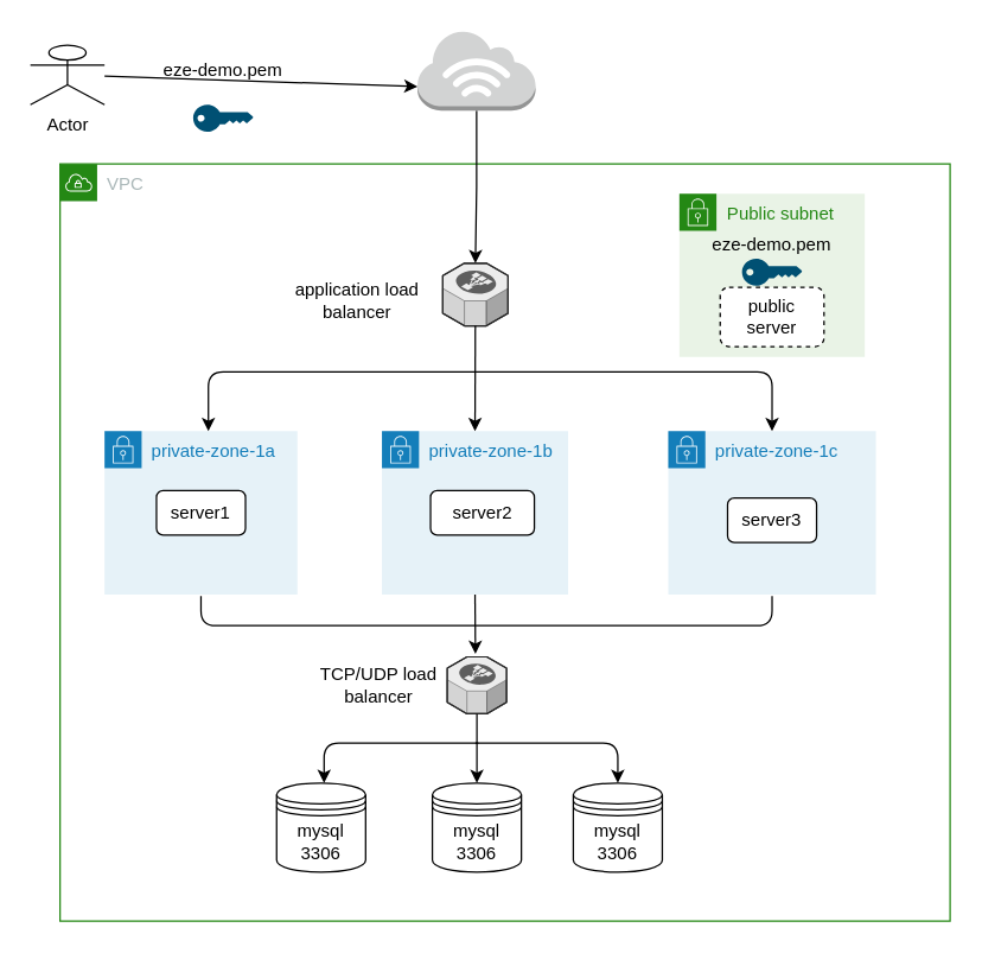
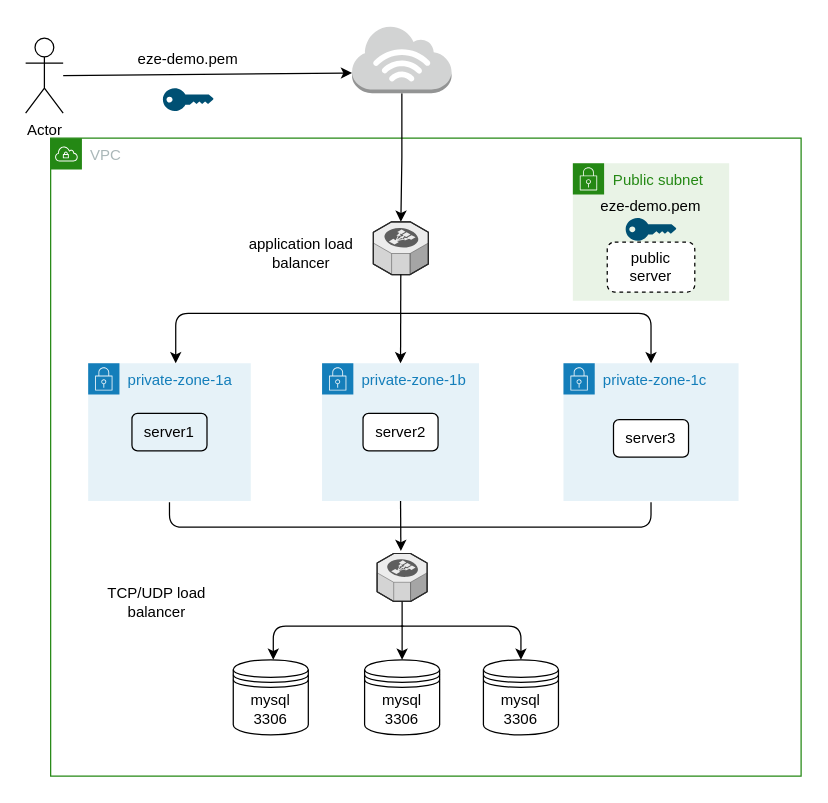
  <mxCell id="0" />
  <mxCell id="1" parent="0" />
  <mxCell id="2" value="VPC" style="points=[[0,0],[0.25,0],[0.5,0],[0.75,0],[1,0],[1,0.25],[1,0.5],[1,0.75],[1,1],[0.75,1],[0.5,1],[0.25,1],[0,1],[0,0.75],[0,0.5],[0,0.25]];outlineConnect=0;gradientColor=none;html=1;whiteSpace=wrap;fontSize=12;fontStyle=0;shape=mxgraph.aws4.group;grIcon=mxgraph.aws4.group_vpc;strokeColor=#248814;fillColor=none;verticalAlign=top;align=left;spacingLeft=30;fontColor=#AAB7B8;dashed=0;" vertex="1" parent="1"><mxGeometry x="40" y="110" width="600" height="510" as="geometry" /></mxCell>
  <mxCell id="3" style="edgeStyle=orthogonalEdgeStyle;rounded=0;orthogonalLoop=1;jettySize=auto;html=1;" edge="1" parent="1" source="4" target="17"><mxGeometry relative="1" as="geometry" /></mxCell>
  <mxCell id="4" value="" style="outlineConnect=0;dashed=0;verticalLabelPosition=bottom;verticalAlign=top;align=center;html=1;shape=mxgraph.aws3.internet_3;fillColor=#D2D3D3;gradientColor=none;" vertex="1" parent="1"><mxGeometry x="281" y="20" width="79.5" height="54" as="geometry" /></mxCell>
- <mxCell id="5" value="Actor" style="shape=umlActor;verticalLabelPosition=bottom;verticalAlign=top;html=1;outlineConnect=0;" vertex="1" parent="1"><mxGeometry x="20" y="30" width="50" height="40" as="geometry" /></mxCell>
+ <mxCell id="5" value="Actor" style="shape=umlActor;verticalLabelPosition=bottom;verticalAlign=top;html=1;outlineConnect=0;" vertex="1" parent="1"><mxGeometry x="20" y="30" width="30" height="60" as="geometry" /></mxCell>
  <mxCell id="6" value="" style="points=[[0,0.5,0],[0.24,0,0],[0.5,0.28,0],[0.995,0.475,0],[0.5,0.72,0],[0.24,1,0]];verticalLabelPosition=bottom;html=1;verticalAlign=top;aspect=fixed;align=center;pointerEvents=1;shape=mxgraph.cisco19.key;fillColor=#005073;strokeColor=none;" vertex="1" parent="1"><mxGeometry x="129.72" y="70" width="40.56" height="18.25" as="geometry" /></mxCell>
  <mxCell id="7" value="eze-demo.pem" style="text;html=1;strokeColor=none;fillColor=none;align=center;verticalAlign=middle;whiteSpace=wrap;rounded=0;" vertex="1" parent="1"><mxGeometry x="100" y="37" width="100" height="20" as="geometry" /></mxCell>
  <mxCell id="8" value="" style="endArrow=classic;html=1;entryX=0;entryY=0.7;entryDx=0;entryDy=0;entryPerimeter=0;" edge="1" parent="1" source="5" target="4"><mxGeometry width="50" height="50" relative="1" as="geometry"><mxPoint x="300" y="240" as="sourcePoint" /><mxPoint x="350" y="190" as="targetPoint" /></mxGeometry></mxCell>
  <mxCell id="9" value="private-zone-1a" style="points=[[0,0],[0.25,0],[0.5,0],[0.75,0],[1,0],[1,0.25],[1,0.5],[1,0.75],[1,1],[0.75,1],[0.5,1],[0.25,1],[0,1],[0,0.75],[0,0.5],[0,0.25]];outlineConnect=0;gradientColor=none;html=1;whiteSpace=wrap;fontSize=12;fontStyle=0;shape=mxgraph.aws4.group;grIcon=mxgraph.aws4.group_security_group;grStroke=0;strokeColor=#147EBA;fillColor=#E6F2F8;verticalAlign=top;align=left;spacingLeft=30;fontColor=#147EBA;dashed=0;" vertex="1" parent="1"><mxGeometry x="70" y="290" width="130" height="110" as="geometry" /></mxCell>
  <mxCell id="10" value="private-zone-1b" style="points=[[0,0],[0.25,0],[0.5,0],[0.75,0],[1,0],[1,0.25],[1,0.5],[1,0.75],[1,1],[0.75,1],[0.5,1],[0.25,1],[0,1],[0,0.75],[0,0.5],[0,0.25]];outlineConnect=0;gradientColor=none;html=1;whiteSpace=wrap;fontSize=12;fontStyle=0;shape=mxgraph.aws4.group;grIcon=mxgraph.aws4.group_security_group;grStroke=0;strokeColor=#147EBA;fillColor=#E6F2F8;verticalAlign=top;align=left;spacingLeft=30;fontColor=#147EBA;dashed=0;" vertex="1" parent="1"><mxGeometry x="257" y="290" width="125.5" height="110" as="geometry" /></mxCell>
  <mxCell id="11" value="private-zone-1c" style="points=[[0,0],[0.25,0],[0.5,0],[0.75,0],[1,0],[1,0.25],[1,0.5],[1,0.75],[1,1],[0.75,1],[0.5,1],[0.25,1],[0,1],[0,0.75],[0,0.5],[0,0.25]];outlineConnect=0;gradientColor=none;html=1;whiteSpace=wrap;fontSize=12;fontStyle=0;shape=mxgraph.aws4.group;grIcon=mxgraph.aws4.group_security_group;grStroke=0;strokeColor=#147EBA;fillColor=#E6F2F8;verticalAlign=top;align=left;spacingLeft=30;fontColor=#147EBA;dashed=0;" vertex="1" parent="1"><mxGeometry x="450" y="290" width="140" height="110" as="geometry" /></mxCell>
- <mxCell id="12" value="server1" style="rounded=1;whiteSpace=wrap;html=1;" vertex="1" parent="1"><mxGeometry x="105" y="330" width="60" height="30" as="geometry" /></mxCell>
+ <mxCell id="12" value="server1" style="rounded=1;whiteSpace=wrap;html=1;fillColor=#e6f2f8;" vertex="1" parent="1"><mxGeometry x="105" y="330" width="60" height="30" as="geometry" /></mxCell>
  <mxCell id="13" value="Public subnet" style="points=[[0,0],[0.25,0],[0.5,0],[0.75,0],[1,0],[1,0.25],[1,0.5],[1,0.75],[1,1],[0.75,1],[0.5,1],[0.25,1],[0,1],[0,0.75],[0,0.5],[0,0.25]];outlineConnect=0;gradientColor=none;html=1;whiteSpace=wrap;fontSize=12;fontStyle=0;shape=mxgraph.aws4.group;grIcon=mxgraph.aws4.group_security_group;grStroke=0;strokeColor=#248814;fillColor=#E9F3E6;verticalAlign=top;align=left;spacingLeft=30;fontColor=#248814;dashed=0;" vertex="1" parent="1"><mxGeometry x="457.5" y="130" width="125" height="110" as="geometry" /></mxCell>
  <mxCell id="14" value="public server" style="rounded=1;whiteSpace=wrap;html=1;dashed=1;" vertex="1" parent="1"><mxGeometry x="485" y="193" width="70" height="40" as="geometry" /></mxCell>
  <mxCell id="15" value="eze-demo.pem" style="text;html=1;strokeColor=none;fillColor=none;align=center;verticalAlign=middle;whiteSpace=wrap;rounded=0;" vertex="1" parent="1"><mxGeometry x="470" y="154.75" width="100" height="20" as="geometry" /></mxCell>
  <mxCell id="16" value="" style="points=[[0,0.5,0],[0.24,0,0],[0.5,0.28,0],[0.995,0.475,0],[0.5,0.72,0],[0.24,1,0]];verticalLabelPosition=bottom;html=1;verticalAlign=top;aspect=fixed;align=center;pointerEvents=1;shape=mxgraph.cisco19.key;fillColor=#005073;strokeColor=none;" vertex="1" parent="1"><mxGeometry x="499.72" y="173.75" width="40.56" height="18.25" as="geometry" /></mxCell>
  <mxCell id="17" value="" style="verticalLabelPosition=bottom;html=1;verticalAlign=top;strokeWidth=1;align=center;outlineConnect=0;dashed=0;outlineConnect=0;shape=mxgraph.aws3d.elasticLoadBalancing;fillColor=#ECECEC;strokeColor=#5E5E5E;aspect=fixed;" vertex="1" parent="1"><mxGeometry x="298" y="176.83" width="44" height="42.17" as="geometry" /></mxCell>
  <mxCell id="18" value="" style="endArrow=classic;html=1;" edge="1" parent="1"><mxGeometry width="50" height="50" relative="1" as="geometry"><mxPoint x="320" y="250" as="sourcePoint" /><mxPoint x="140" y="290" as="targetPoint" /><Array as="points"><mxPoint x="140" y="250" /></Array></mxGeometry></mxCell>
  <mxCell id="19" value="" style="endArrow=classic;html=1;entryX=0.5;entryY=0;entryDx=0;entryDy=0;" edge="1" parent="1" source="17" target="10"><mxGeometry width="50" height="50" relative="1" as="geometry"><mxPoint x="320" y="240" as="sourcePoint" /><mxPoint x="370" y="190" as="targetPoint" /></mxGeometry></mxCell>
  <mxCell id="20" value="" style="endArrow=classic;html=1;" edge="1" parent="1"><mxGeometry width="50" height="50" relative="1" as="geometry"><mxPoint x="320" y="250" as="sourcePoint" /><mxPoint x="520" y="290" as="targetPoint" /><Array as="points"><mxPoint x="520" y="250" /></Array></mxGeometry></mxCell>
  <mxCell id="21" value="mysql 3306" style="shape=datastore;whiteSpace=wrap;html=1;" vertex="1" parent="1"><mxGeometry x="186" y="527" width="60" height="60" as="geometry" /></mxCell>
  <mxCell id="22" value="mysql 3306" style="shape=datastore;whiteSpace=wrap;html=1;" vertex="1" parent="1"><mxGeometry x="291" y="527" width="60" height="60" as="geometry" /></mxCell>
  <mxCell id="23" value="mysql 3306" style="shape=datastore;whiteSpace=wrap;html=1;" vertex="1" parent="1"><mxGeometry x="386" y="527" width="60" height="60" as="geometry" /></mxCell>
  <mxCell id="24" value="" style="verticalLabelPosition=bottom;html=1;verticalAlign=top;strokeWidth=1;align=center;outlineConnect=0;dashed=0;outlineConnect=0;shape=mxgraph.aws3d.elasticLoadBalancing;fillColor=#ECECEC;strokeColor=#5E5E5E;aspect=fixed;" vertex="1" parent="1"><mxGeometry x="301" y="442" width="40" height="38.33" as="geometry" /></mxCell>
  <mxCell id="25" value="" style="endArrow=classic;html=1;exitX=0.5;exitY=1;exitDx=0;exitDy=0;" edge="1" parent="1" source="10"><mxGeometry width="50" height="50" relative="1" as="geometry"><mxPoint x="260" y="440" as="sourcePoint" /><mxPoint x="320" y="440" as="targetPoint" /></mxGeometry></mxCell>
  <mxCell id="26" value="" style="endArrow=none;html=1;exitX=0.5;exitY=1;exitDx=0;exitDy=0;" edge="1" parent="1"><mxGeometry width="50" height="50" relative="1" as="geometry"><mxPoint x="135" y="401" as="sourcePoint" /><mxPoint x="320" y="421" as="targetPoint" /><Array as="points"><mxPoint x="135" y="421" /></Array></mxGeometry></mxCell>
  <mxCell id="27" value="" style="endArrow=none;html=1;entryX=0.5;entryY=1;entryDx=0;entryDy=0;" edge="1" parent="1"><mxGeometry width="50" height="50" relative="1" as="geometry"><mxPoint x="320" y="421" as="sourcePoint" /><mxPoint x="520" y="401" as="targetPoint" /><Array as="points"><mxPoint x="520" y="421" /></Array></mxGeometry></mxCell>
  <mxCell id="28" value="" style="endArrow=classic;html=1;entryX=0.5;entryY=0;entryDx=0;entryDy=0;" edge="1" parent="1" source="24" target="22"><mxGeometry width="50" height="50" relative="1" as="geometry"><mxPoint x="260" y="440" as="sourcePoint" /><mxPoint x="320" y="500" as="targetPoint" /></mxGeometry></mxCell>
  <mxCell id="29" value="" style="endArrow=classic;html=1;entryX=0.5;entryY=0;entryDx=0;entryDy=0;" edge="1" parent="1"><mxGeometry width="50" height="50" relative="1" as="geometry"><mxPoint x="322" y="500" as="sourcePoint" /><mxPoint x="218" y="527" as="targetPoint" /><Array as="points"><mxPoint x="218" y="500" /></Array></mxGeometry></mxCell>
  <mxCell id="30" value="" style="endArrow=classic;html=1;entryX=0.5;entryY=0;entryDx=0;entryDy=0;" edge="1" parent="1" target="23"><mxGeometry width="50" height="50" relative="1" as="geometry"><mxPoint x="320" y="500" as="sourcePoint" /><mxPoint x="310" y="470" as="targetPoint" /><Array as="points"><mxPoint x="416" y="500" /></Array></mxGeometry></mxCell>
- <mxCell id="31" value="server2" style="rounded=1;whiteSpace=wrap;html=1;" vertex="1" parent="1"><mxGeometry x="289.75" y="330" width="70" height="30" as="geometry" /></mxCell>
+ <mxCell id="31" value="server2" style="rounded=1;whiteSpace=wrap;html=1;" vertex="1" parent="1"><mxGeometry x="289.75" y="330" width="60" height="30" as="geometry" /></mxCell>
  <mxCell id="32" value="server3" style="rounded=1;whiteSpace=wrap;html=1;" vertex="1" parent="1"><mxGeometry x="490" y="335" width="60" height="30" as="geometry" /></mxCell>
  <mxCell id="33" value="application load balancer" style="text;html=1;strokeColor=none;fillColor=none;align=center;verticalAlign=middle;whiteSpace=wrap;rounded=0;" vertex="1" parent="1"><mxGeometry x="190" y="192" width="101" height="20" as="geometry" /></mxCell>
- <mxCell id="34" value="TCP/UDP load balancer" style="text;html=1;strokeColor=none;fillColor=none;align=center;verticalAlign=middle;whiteSpace=wrap;rounded=0;" vertex="1" parent="1"><mxGeometry x="212" y="450.58" width="86" height="21.16" as="geometry" /></mxCell>
+ <mxCell id="34" value="TCP/UDP load balancer" style="text;html=1;strokeColor=none;fillColor=none;align=center;verticalAlign=middle;whiteSpace=wrap;rounded=0;" vertex="1" parent="1"><mxGeometry x="82" y="470.58" width="86" height="21.16" as="geometry" /></mxCell>
